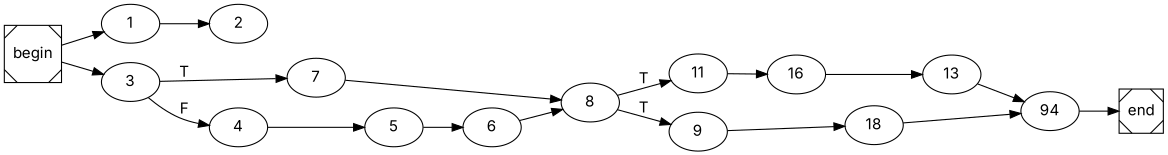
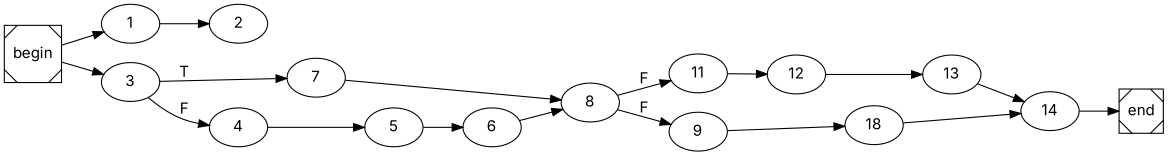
  digraph {
    fontname=Inter
    rankdir=LR
    node [fontname=Inter]
    edge [fontname=Inter]
    begin [shape=Msquare]
    1
    3
    2
    end [shape=Msquare]
    7
    4
    8
    5
    11
    9
    6
-   12 [label=16]
+   12
    n14 [label=18]
    13
-   14 [label=94]
+   14
    begin -> 1
    begin -> 3
    1 -> 2
    3 -> 7 [label=T]
    3 -> 4 [label=F]
    7 -> 8
    4 -> 5
-   8 -> 11 [label=T]
-   8 -> 9 [label=T]
+   8 -> 11 [label=F]
+   8 -> 9 [label=F]
    5 -> 6
    11 -> 12
    9 -> n14
    6 -> 8
    12 -> 13
    n14 -> 14
    13 -> 14
    14 -> end
  }
